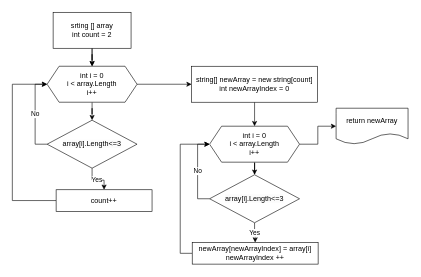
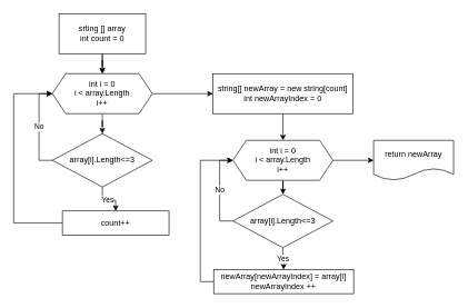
  <mxCell id="0" />
  <mxCell id="1" parent="0" />
  <mxCell id="2" style="edgeStyle=orthogonalEdgeStyle;rounded=0;orthogonalLoop=1;jettySize=auto;html=1;entryX=0.5;entryY=0;entryDx=0;entryDy=0;" edge="1" parent="1" source="4"><mxGeometry relative="1" as="geometry"><mxPoint x="153" y="110" as="targetPoint" /></mxGeometry></mxCell>
  <mxCell id="3" style="edgeStyle=orthogonalEdgeStyle;rounded=0;orthogonalLoop=1;jettySize=auto;html=1;entryX=0.5;entryY=0;entryDx=0;entryDy=0;" edge="1" parent="1" source="4" target="7"><mxGeometry relative="1" as="geometry" /></mxCell>
- <mxCell id="4" value="srting [] array&lt;br&gt;int count = 2" style="rounded=0;whiteSpace=wrap;html=1;" vertex="1" parent="1"><mxGeometry x="88" y="20" width="130" height="60" as="geometry" /></mxCell>
+ <mxCell id="4" value="srting [] array&lt;br&gt;int count = 0" style="rounded=0;whiteSpace=wrap;html=1;" vertex="1" parent="1"><mxGeometry x="88" y="20" width="130" height="60" as="geometry" /></mxCell>
  <mxCell id="5" style="edgeStyle=orthogonalEdgeStyle;rounded=0;orthogonalLoop=1;jettySize=auto;html=1;entryX=0.5;entryY=0;entryDx=0;entryDy=0;" edge="1" parent="1" source="7" target="10"><mxGeometry relative="1" as="geometry" /></mxCell>
  <mxCell id="6" style="edgeStyle=orthogonalEdgeStyle;rounded=0;orthogonalLoop=1;jettySize=auto;html=1;" edge="1" parent="1" source="7" target="14"><mxGeometry relative="1" as="geometry"><mxPoint x="280" y="140" as="targetPoint" /></mxGeometry></mxCell>
  <mxCell id="7" value="int i = 0&lt;br&gt;i &amp;lt; array.Length&lt;br&gt;i++" style="shape=hexagon;perimeter=hexagonPerimeter2;whiteSpace=wrap;html=1;fixedSize=1;" vertex="1" parent="1"><mxGeometry x="78" y="110" width="150" height="60" as="geometry" /></mxCell>
  <mxCell id="8" value="Yes" style="edgeStyle=orthogonalEdgeStyle;rounded=0;orthogonalLoop=1;jettySize=auto;html=1;entryX=0.5;entryY=0;entryDx=0;entryDy=0;" edge="1" parent="1" source="10" target="12"><mxGeometry relative="1" as="geometry" /></mxCell>
  <mxCell id="9" value="No" style="edgeStyle=orthogonalEdgeStyle;rounded=0;orthogonalLoop=1;jettySize=auto;html=1;entryX=0;entryY=0.5;entryDx=0;entryDy=0;" edge="1" parent="1" source="10" target="7"><mxGeometry relative="1" as="geometry"><Array as="points"><mxPoint x="58" y="240" /><mxPoint x="58" y="140" /></Array></mxGeometry></mxCell>
  <mxCell id="10" value="&lt;span style=&quot;color: rgb(0, 0, 0); font-family: Helvetica; font-size: 12px; font-style: normal; font-variant-ligatures: normal; font-variant-caps: normal; font-weight: 400; letter-spacing: normal; orphans: 2; text-align: center; text-indent: 0px; text-transform: none; widows: 2; word-spacing: 0px; -webkit-text-stroke-width: 0px; background-color: rgb(251, 251, 251); text-decoration-thickness: initial; text-decoration-style: initial; text-decoration-color: initial; float: none; display: inline !important;&quot;&gt;array[i].Length&amp;lt;=3&lt;/span&gt;" style="rhombus;whiteSpace=wrap;html=1;" vertex="1" parent="1"><mxGeometry x="78" y="200" width="150" height="80" as="geometry" /></mxCell>
  <mxCell id="11" style="edgeStyle=orthogonalEdgeStyle;rounded=0;orthogonalLoop=1;jettySize=auto;html=1;entryX=0;entryY=0.5;entryDx=0;entryDy=0;exitX=0;exitY=0.5;exitDx=0;exitDy=0;" edge="1" parent="1" source="12" target="7"><mxGeometry relative="1" as="geometry"><Array as="points"><mxPoint x="20" y="334" /><mxPoint x="20" y="140" /></Array></mxGeometry></mxCell>
  <mxCell id="12" value="count++" style="rounded=0;whiteSpace=wrap;html=1;" vertex="1" parent="1"><mxGeometry x="93" y="316" width="160" height="36" as="geometry" /></mxCell>
  <mxCell id="13" style="edgeStyle=orthogonalEdgeStyle;rounded=0;orthogonalLoop=1;jettySize=auto;html=1;entryX=0.5;entryY=0;entryDx=0;entryDy=0;" edge="1" parent="1" source="14" target="17"><mxGeometry relative="1" as="geometry" /></mxCell>
  <mxCell id="14" value="string[] newArray = new string[count]&lt;br&gt;int newArrayIndex = 0" style="rounded=0;whiteSpace=wrap;html=1;" vertex="1" parent="1"><mxGeometry x="319" y="110" width="210" height="60" as="geometry" /></mxCell>
  <mxCell id="15" style="edgeStyle=orthogonalEdgeStyle;rounded=0;orthogonalLoop=1;jettySize=auto;html=1;entryX=0.5;entryY=0;entryDx=0;entryDy=0;" edge="1" parent="1" source="17" target="20"><mxGeometry relative="1" as="geometry" /></mxCell>
  <mxCell id="16" style="edgeStyle=orthogonalEdgeStyle;rounded=0;orthogonalLoop=1;jettySize=auto;html=1;" edge="1" parent="1" source="17" target="23"><mxGeometry relative="1" as="geometry"><mxPoint x="570" y="240" as="targetPoint" /></mxGeometry></mxCell>
  <mxCell id="17" value="int i = 0&lt;br&gt;i &amp;lt; array.Length&lt;br&gt;i++" style="shape=hexagon;perimeter=hexagonPerimeter2;whiteSpace=wrap;html=1;fixedSize=1;" vertex="1" parent="1"><mxGeometry x="349" y="210" width="150" height="60" as="geometry" /></mxCell>
  <mxCell id="18" value="Yes" style="edgeStyle=orthogonalEdgeStyle;rounded=0;orthogonalLoop=1;jettySize=auto;html=1;entryX=0.5;entryY=0;entryDx=0;entryDy=0;" edge="1" parent="1" source="20" target="22"><mxGeometry relative="1" as="geometry" /></mxCell>
  <mxCell id="19" value="No" style="edgeStyle=orthogonalEdgeStyle;rounded=0;orthogonalLoop=1;jettySize=auto;html=1;entryX=0;entryY=0.5;entryDx=0;entryDy=0;exitX=0;exitY=0.5;exitDx=0;exitDy=0;" edge="1" parent="1" source="20" target="17"><mxGeometry relative="1" as="geometry"><Array as="points"><mxPoint x="329" y="331" /><mxPoint x="329" y="240" /></Array></mxGeometry></mxCell>
  <mxCell id="20" value="&lt;span style=&quot;color: rgb(0, 0, 0); font-family: Helvetica; font-size: 12px; font-style: normal; font-variant-ligatures: normal; font-variant-caps: normal; font-weight: 400; letter-spacing: normal; orphans: 2; text-align: center; text-indent: 0px; text-transform: none; widows: 2; word-spacing: 0px; -webkit-text-stroke-width: 0px; background-color: rgb(251, 251, 251); text-decoration-thickness: initial; text-decoration-style: initial; text-decoration-color: initial; float: none; display: inline !important;&quot;&gt;array[i].Length&amp;lt;=3&lt;/span&gt;" style="rhombus;whiteSpace=wrap;html=1;" vertex="1" parent="1"><mxGeometry x="349" y="291" width="150" height="80" as="geometry" /></mxCell>
  <mxCell id="21" style="edgeStyle=orthogonalEdgeStyle;rounded=0;orthogonalLoop=1;jettySize=auto;html=1;entryX=0;entryY=0.5;entryDx=0;entryDy=0;" edge="1" parent="1" source="22" target="17"><mxGeometry relative="1" as="geometry"><Array as="points"><mxPoint x="300" y="422" /><mxPoint x="300" y="240" /></Array></mxGeometry></mxCell>
  <mxCell id="22" value="newArray[newArrayIndex] = array[i]&lt;br&gt;newArrayIndex ++" style="rounded=0;whiteSpace=wrap;html=1;" vertex="1" parent="1"><mxGeometry x="320" y="404" width="210" height="36" as="geometry" /></mxCell>
- <mxCell id="23" value="return newArray" style="shape=document;whiteSpace=wrap;html=1;boundedLbl=1;" vertex="1" parent="1"><mxGeometry x="560" y="180" width="120" height="60" as="geometry" /></mxCell>
+ <mxCell id="23" value="return newArray" style="shape=document;whiteSpace=wrap;html=1;boundedLbl=1;" vertex="1" parent="1"><mxGeometry x="560" y="210" width="120" height="60" as="geometry" /></mxCell>
